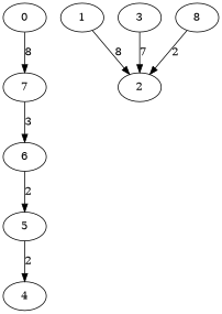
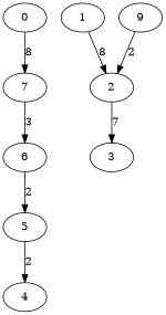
  digraph {
    0
    7
    1
    2
    6
    3
-   8
+   8 [label=9]
    5
    4
    0 -> 7 [label=8]
    7 -> 6 [label=3]
    1 -> 2 [label=8]
-   3 -> 2 [label=7]
+   2 -> 3 [label=7]
    6 -> 5 [label=2]
    8 -> 2 [label=2]
    5 -> 4 [label=2]
  }
